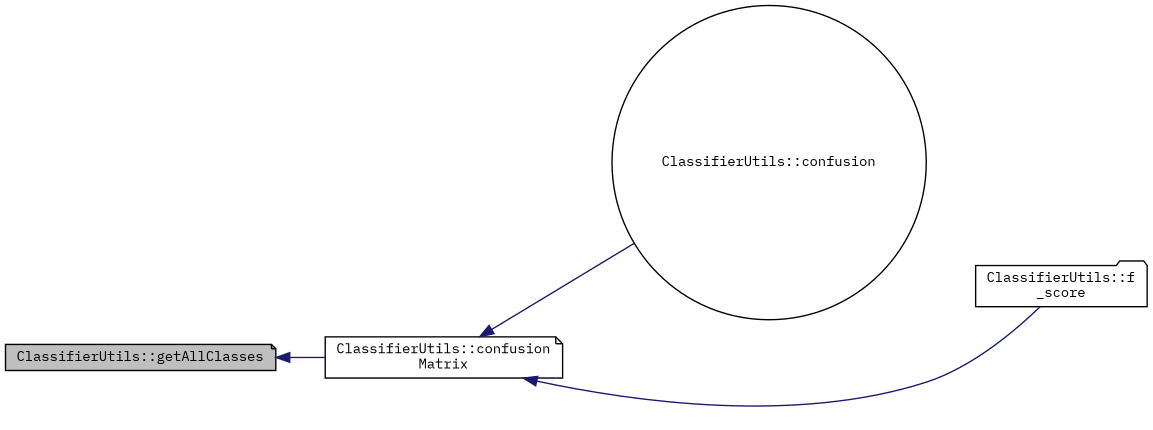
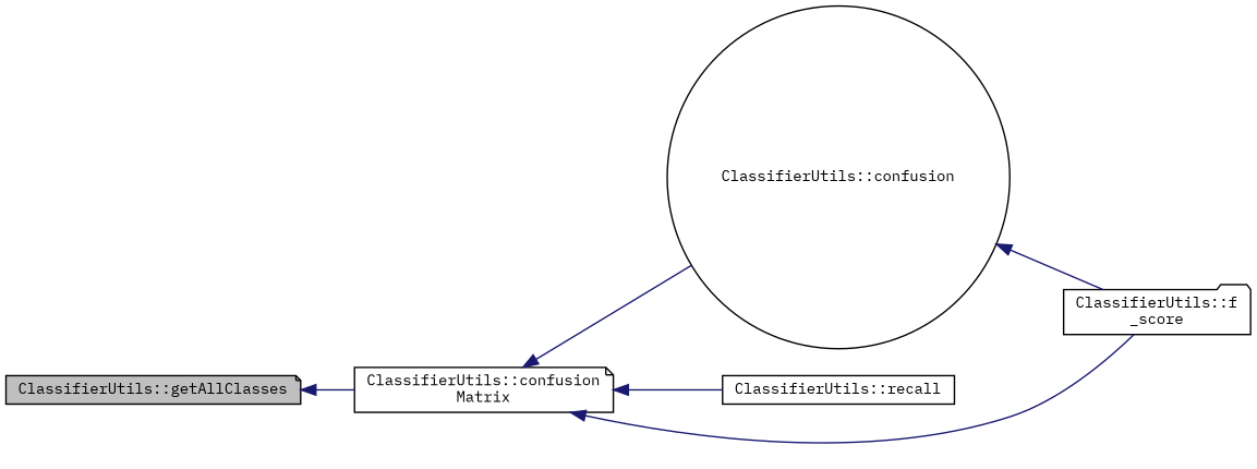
  digraph {
    fontname="IBM Plex Mono"
    rankdir=LR
    node [color=black fontname="IBM Plex Mono" fontsize=10 shape=note]
    edge [color=midnightblue dir=back fontname="IBM Plex Mono" fontsize=10 labelfontname=Helvetica labelfontsize=10 style=solid]
    n1 [fillcolor=grey75 fontcolor=black height=0.2 label="ClassifierUtils::getAllClasses" style=filled width=0.4]
    n2 [height=0.2 label="ClassifierUtils::confusion\lMatrix" width=0.4]
    n3 [height=0.2 label="ClassifierUtils::confusion" shape=circle width=0.4]
+   n4 [height=0.2 label="ClassifierUtils::recall" shape=box width=0.4]
    n5 [height=0.2 label="ClassifierUtils::f\l_score" shape=folder width=0.4]
    n1 -> n2
    n2 -> n3
+   n2 -> n4
    n2 -> n5
+   n3 -> n5
  }
